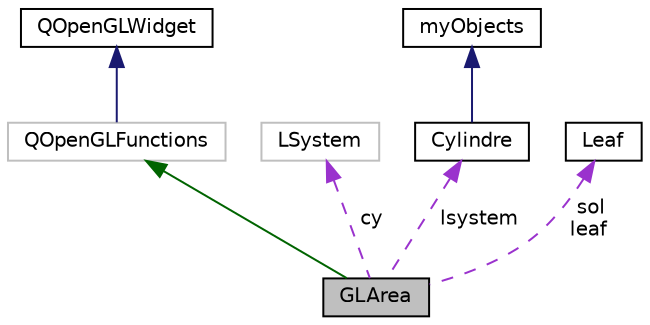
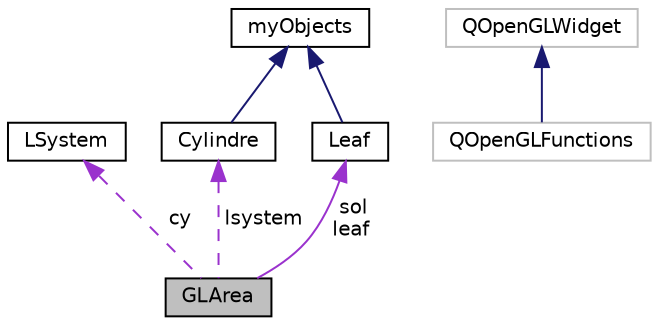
  digraph {
    node [color=black fillcolor=white fontname=Helvetica fontsize=10 shape=record style=filled]
    edge [color=midnightblue dir=back fontname=Helvetica fontsize=10 labelfontname=Helvetica labelfontsize=10 style=solid]
    n1 [fillcolor=grey75 fontcolor=black height=0.2 label=GLArea width=0.4]
-   n2 [height=0.2 label=QOpenGLWidget width=0.4]
+   n2 [color=grey75 height=0.2 label=QOpenGLWidget width=0.4]
    n3 [color=grey75 height=0.2 label=QOpenGLFunctions width=0.4]
-   n4 [color=grey75 height=0.2 label=LSystem width=0.4]
+   n4 [height=0.2 label=LSystem width=0.4]
    n5 [height=0.2 label=Cylindre width=0.4]
    n6 [height=0.2 label=myObjects width=0.4]
    n7 [height=0.2 label=Leaf width=0.4]
    n2 -> n3
-   n3 -> n1 [color=darkgreen]
    n4 -> n1 [color=darkorchid3 label=" cy" style=dashed]
    n5 -> n1 [color=darkorchid3 label=" lsystem" style=dashed]
    n6 -> n5
-   n7 -> n1 [color=darkorchid3 label=" sol\nleaf" style=dashed]
+   n6 -> n7
+   n7 -> n1 [color=darkorchid3 label=" sol\nleaf"]
  }
